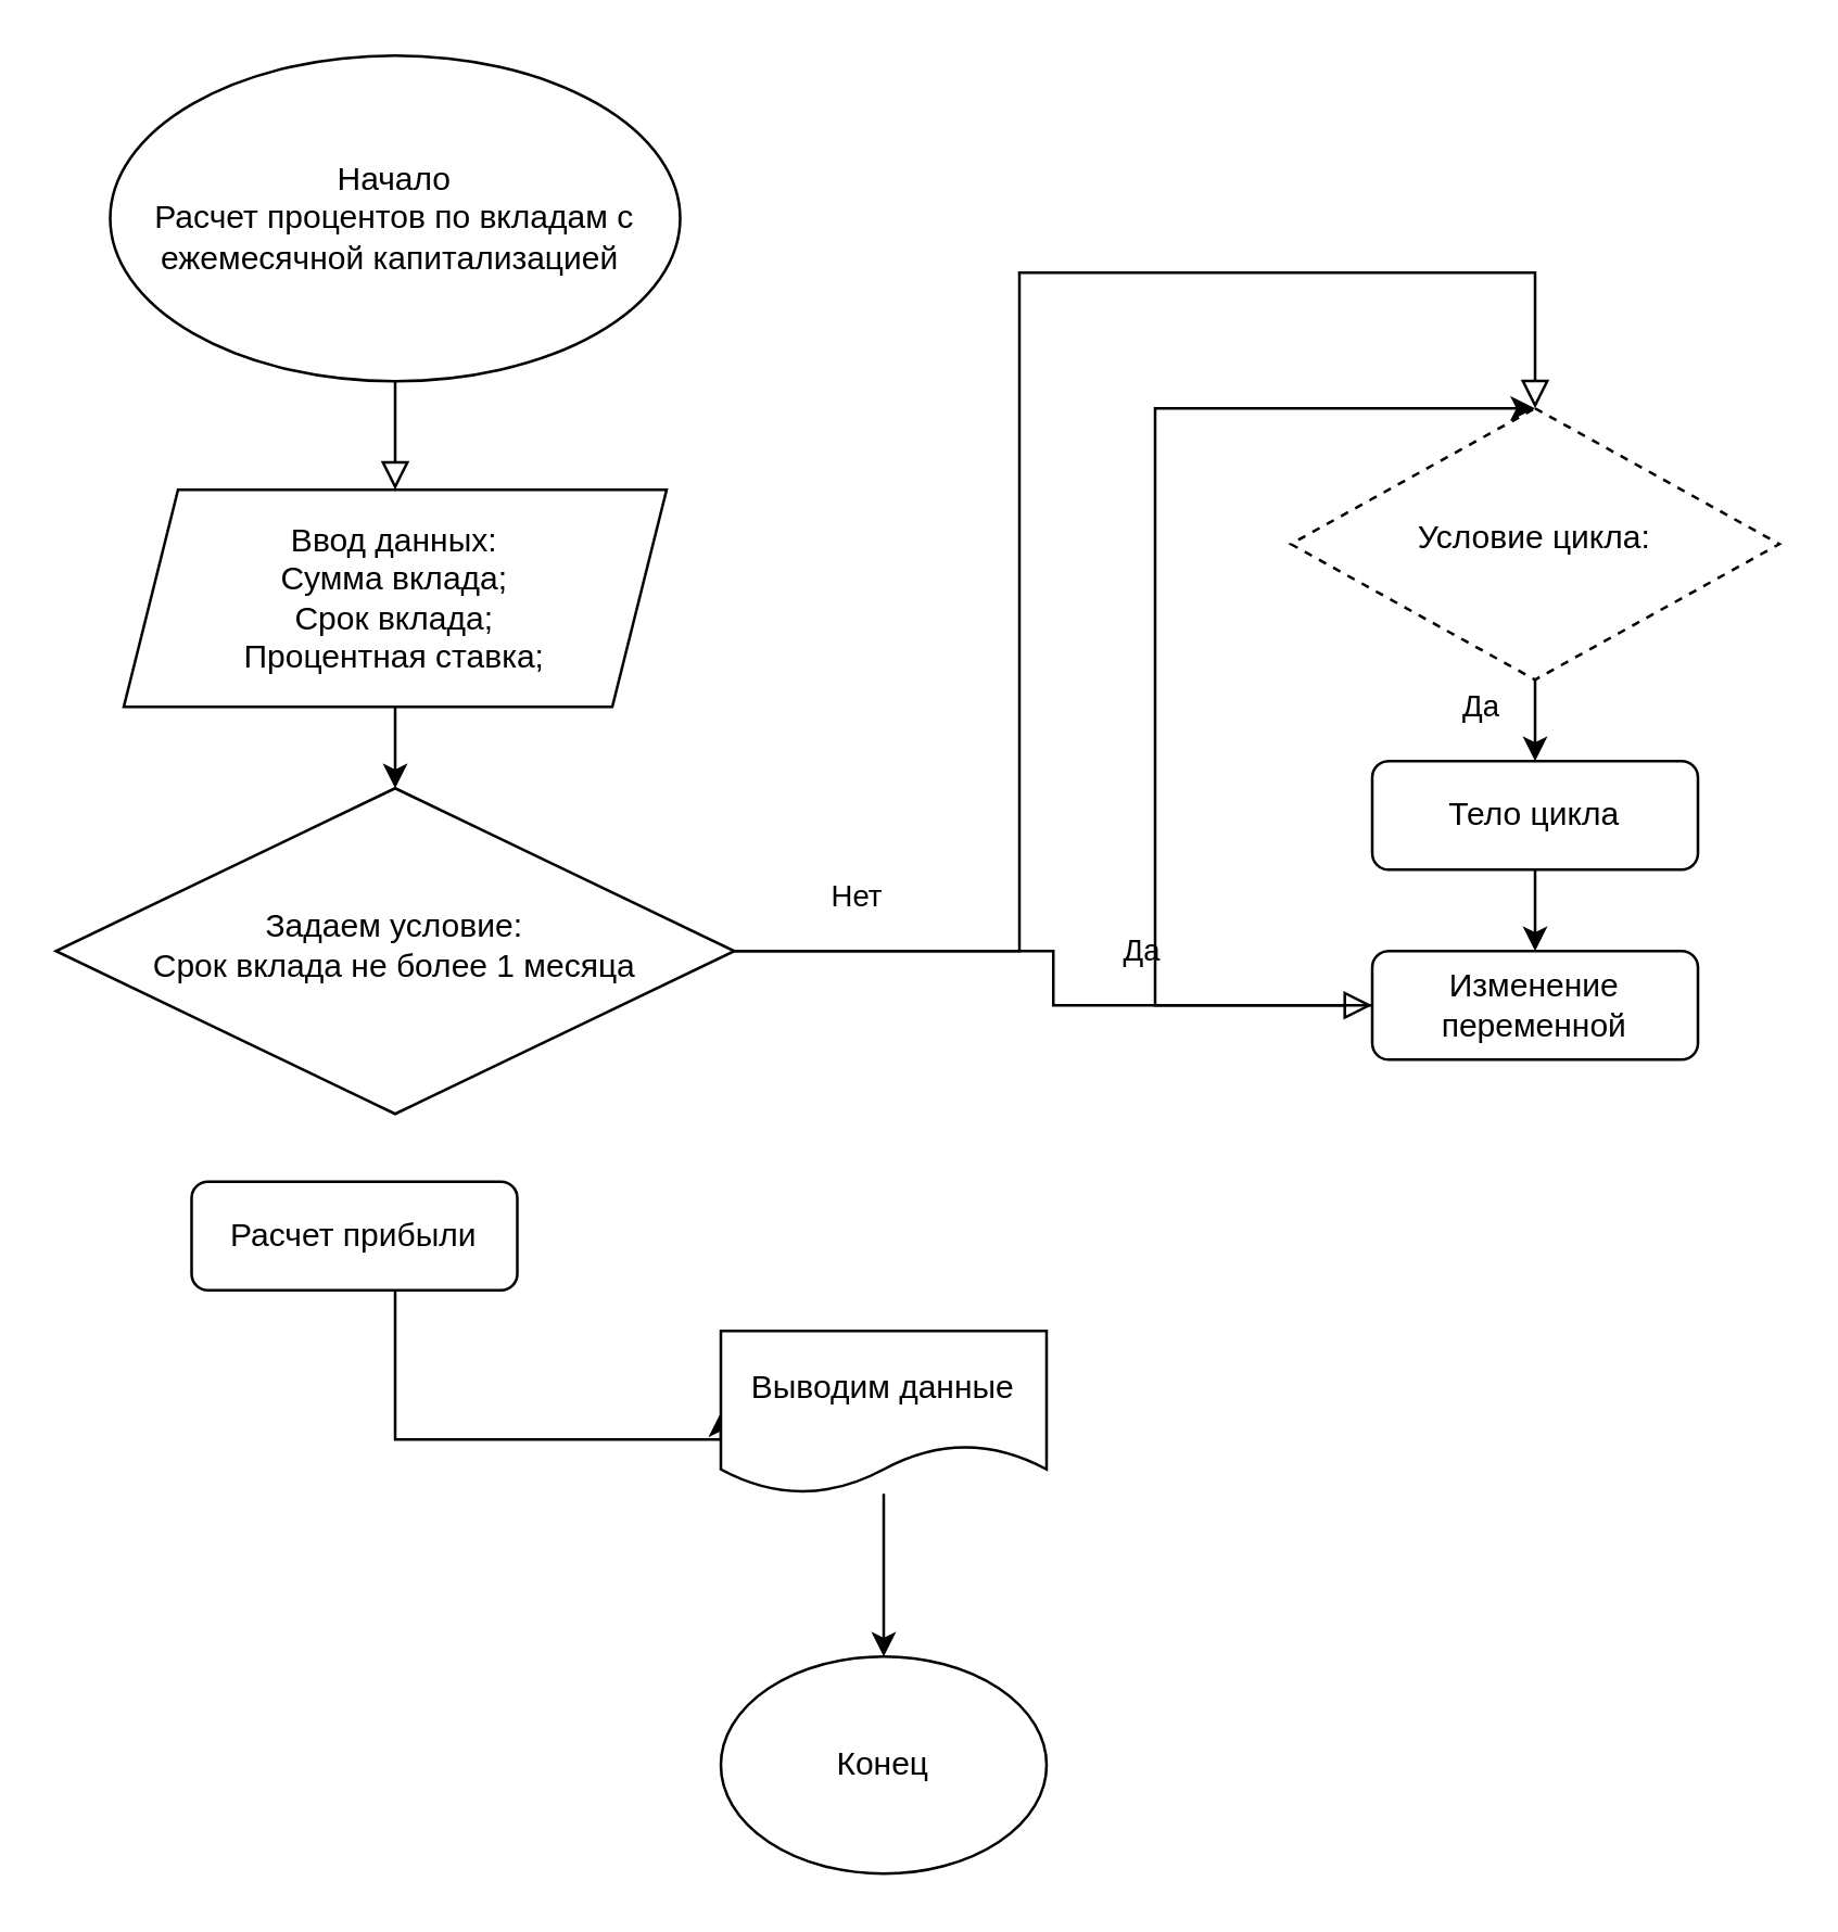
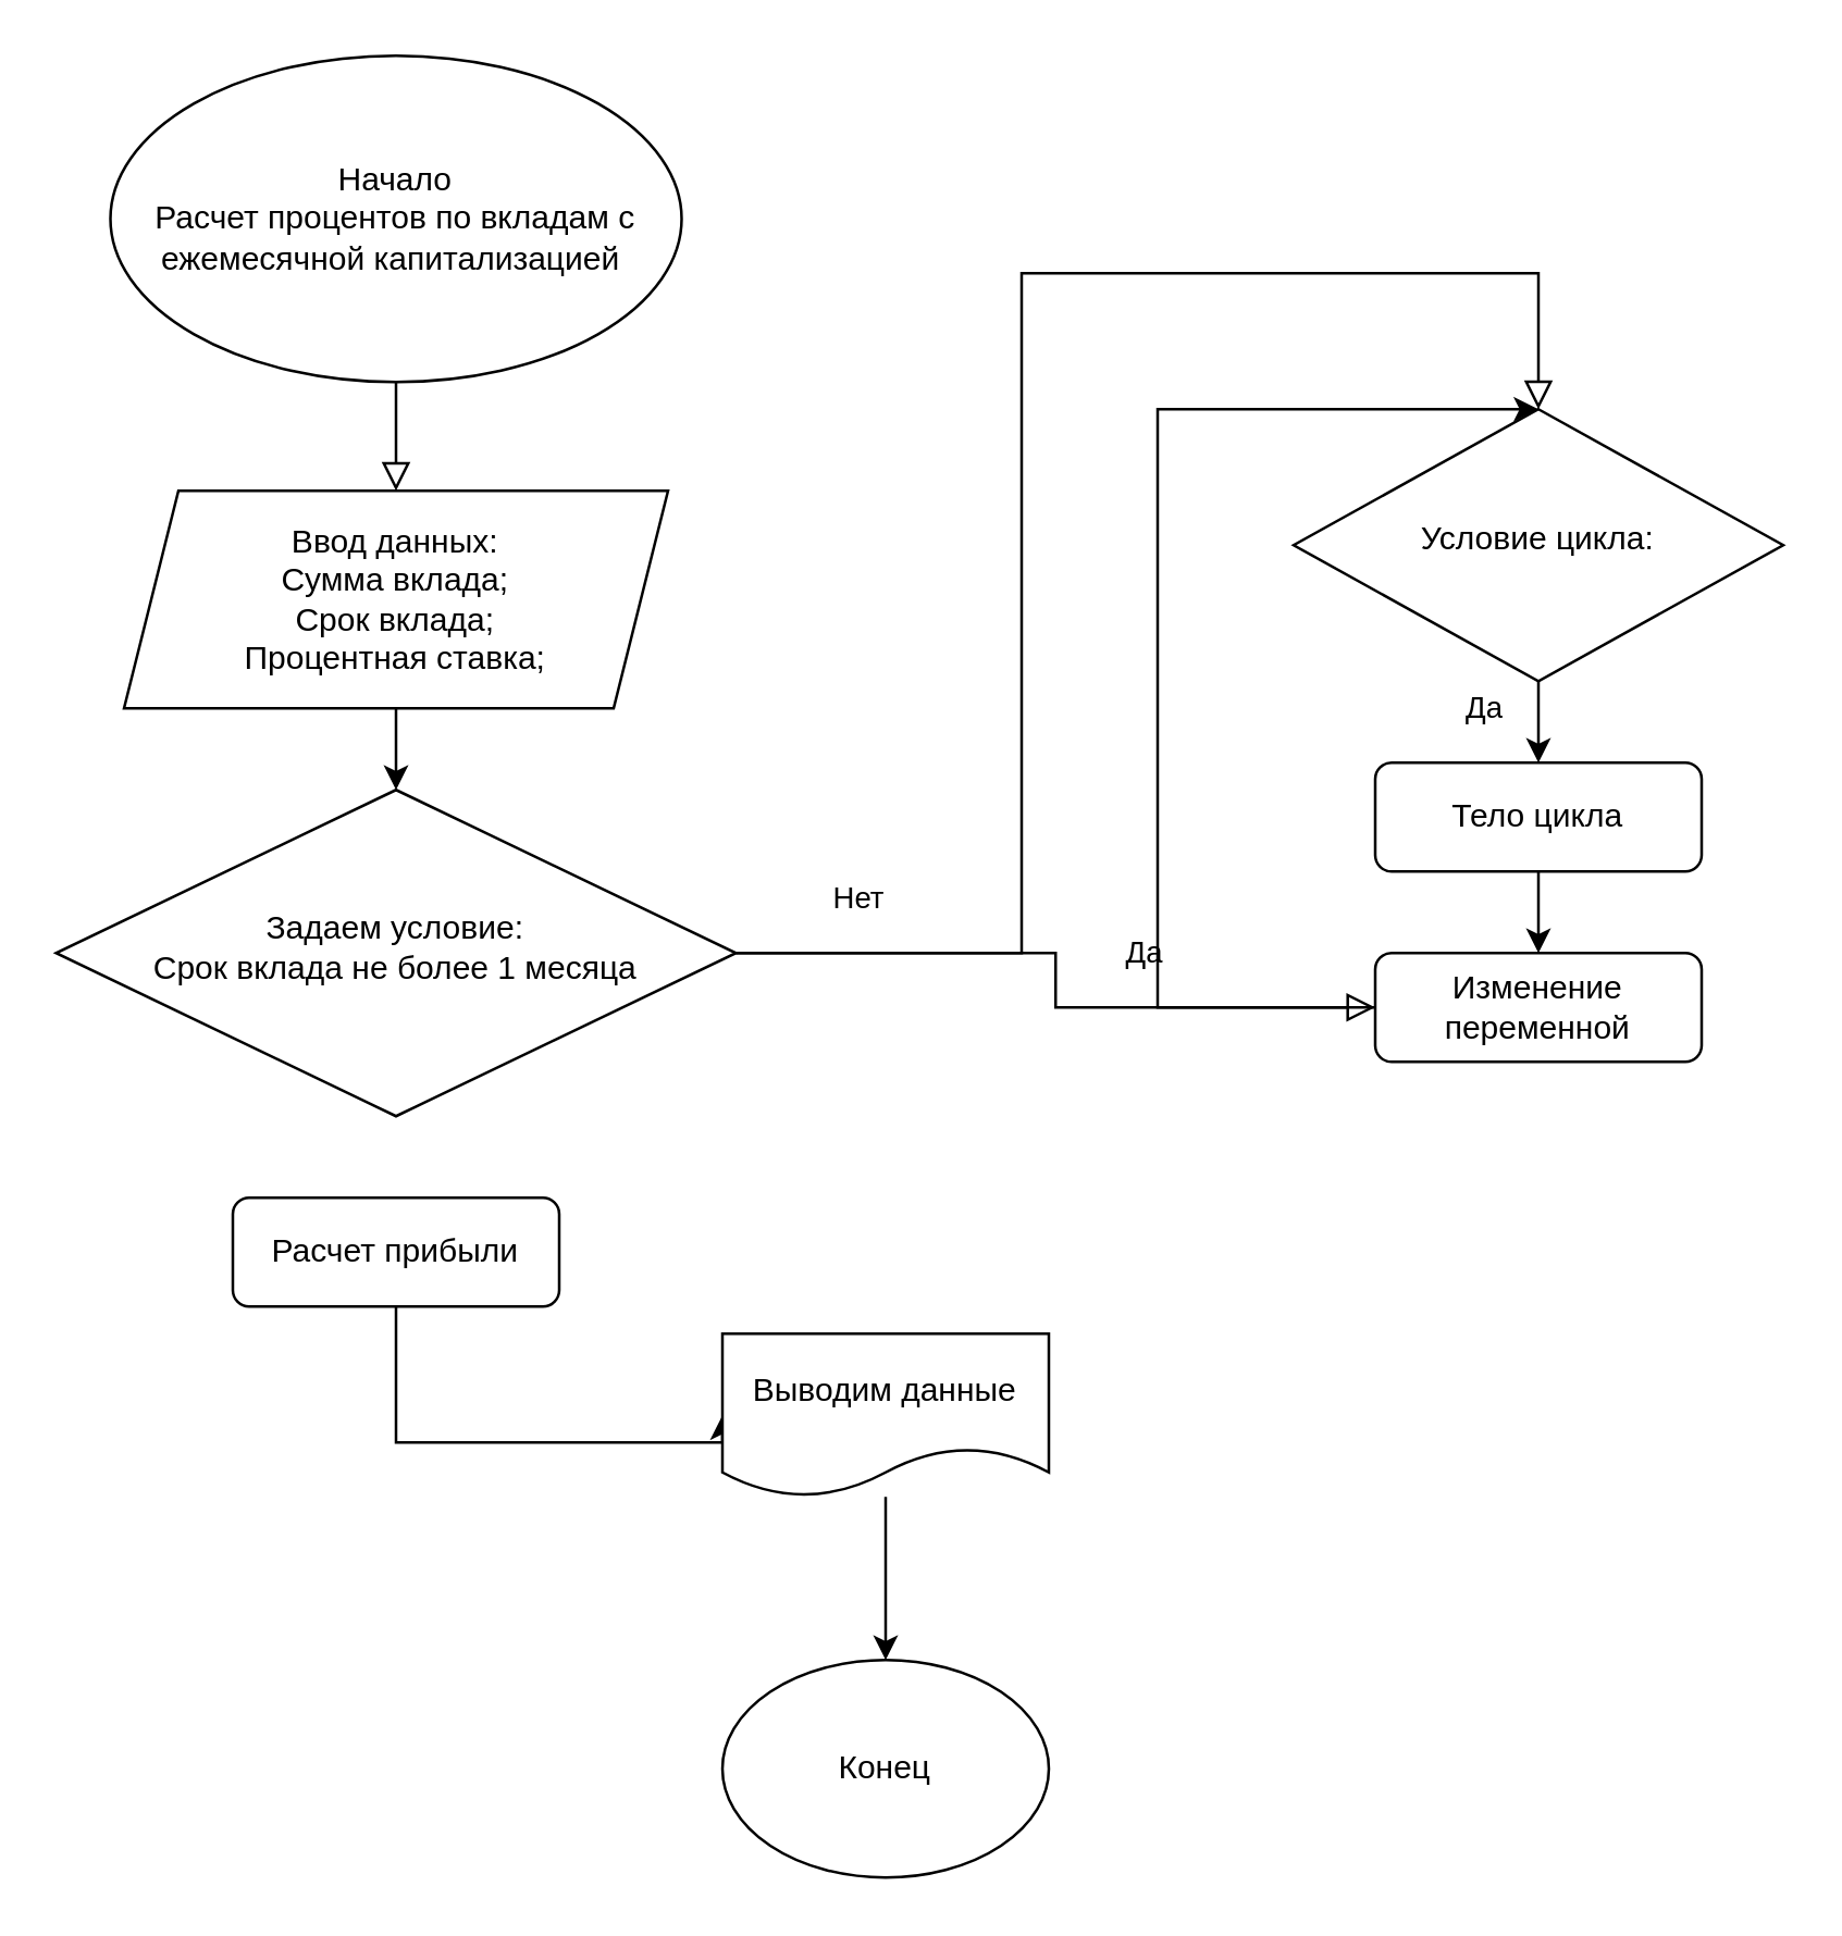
  <mxCell id="0" />
  <mxCell id="1" parent="0" />
  <mxCell id="2" value="" style="rounded=0;html=1;jettySize=auto;orthogonalLoop=1;fontSize=11;endArrow=block;endFill=0;endSize=8;strokeWidth=1;shadow=0;labelBackgroundColor=none;edgeStyle=orthogonalEdgeStyle;" parent="1" edge="1"><mxGeometry relative="1" as="geometry"><mxPoint x="145" y="130" as="sourcePoint" /><mxPoint x="145" y="180" as="targetPoint" /></mxGeometry></mxCell>
  <mxCell id="3" value="" style="edgeStyle=orthogonalEdgeStyle;rounded=0;orthogonalLoop=1;jettySize=auto;html=1;" edge="1" parent="1" source="4" target="16"><mxGeometry relative="1" as="geometry" /></mxCell>
  <mxCell id="4" value="Тело цикла" style="rounded=1;whiteSpace=wrap;html=1;fontSize=12;glass=0;strokeWidth=1;shadow=0;" parent="1" vertex="1"><mxGeometry x="505" y="280" width="120" height="40" as="geometry" /></mxCell>
  <mxCell id="5" value="Да" style="rounded=0;html=1;jettySize=auto;orthogonalLoop=1;fontSize=11;endArrow=block;endFill=0;endSize=8;strokeWidth=1;shadow=0;labelBackgroundColor=none;edgeStyle=orthogonalEdgeStyle;" parent="1" source="7" target="16" edge="1"><mxGeometry x="0.333" y="20" relative="1" as="geometry"><mxPoint as="offset" /></mxGeometry></mxCell>
  <mxCell id="6" value="Нет" style="edgeStyle=orthogonalEdgeStyle;rounded=0;html=1;jettySize=auto;orthogonalLoop=1;fontSize=11;endArrow=block;endFill=0;endSize=8;strokeWidth=1;shadow=0;labelBackgroundColor=none;entryX=0.5;entryY=0;entryDx=0;entryDy=0;" parent="1" source="7" target="14" edge="1"><mxGeometry x="-0.849" y="20" relative="1" as="geometry"><mxPoint as="offset" /><mxPoint x="565" y="110" as="targetPoint" /><Array as="points"><mxPoint x="375" y="350" /><mxPoint x="375" y="100" /><mxPoint x="565" y="100" /></Array></mxGeometry></mxCell>
  <mxCell id="7" value="Задаем условие:&lt;br&gt;Срок вклада не более 1 месяца" style="rhombus;whiteSpace=wrap;html=1;shadow=0;fontFamily=Helvetica;fontSize=12;align=center;strokeWidth=1;spacing=6;spacingTop=-4;" parent="1" vertex="1"><mxGeometry x="20" y="290" width="250" height="120" as="geometry" /></mxCell>
  <mxCell id="8" style="edgeStyle=orthogonalEdgeStyle;rounded=0;orthogonalLoop=1;jettySize=auto;html=1;entryX=0;entryY=0.5;entryDx=0;entryDy=0;" edge="1" parent="1" source="9" target="18"><mxGeometry relative="1" as="geometry"><mxPoint x="255" y="530" as="targetPoint" /><Array as="points"><mxPoint x="145" y="530" /></Array></mxGeometry></mxCell>
- <mxCell id="9" value="Расчет прибыли" style="rounded=1;whiteSpace=wrap;html=1;fontSize=12;glass=0;strokeWidth=1;shadow=0;" parent="1" vertex="1"><mxGeometry x="70" y="435" width="120" height="40" as="geometry" /></mxCell>
+ <mxCell id="9" value="Расчет прибыли" style="rounded=1;whiteSpace=wrap;html=1;fontSize=12;glass=0;strokeWidth=1;shadow=0;" parent="1" vertex="1"><mxGeometry x="85" y="440" width="120" height="40" as="geometry" /></mxCell>
  <mxCell id="10" value="Начало&lt;br&gt;Расчет процентов по вкладам с ежемесячной капитализацией&amp;nbsp;" style="ellipse;whiteSpace=wrap;html=1;" vertex="1" parent="1"><mxGeometry x="40" y="20" width="210" height="120" as="geometry" /></mxCell>
  <mxCell id="11" style="edgeStyle=orthogonalEdgeStyle;rounded=0;orthogonalLoop=1;jettySize=auto;html=1;entryX=0.5;entryY=0;entryDx=0;entryDy=0;" edge="1" parent="1" source="12" target="7"><mxGeometry relative="1" as="geometry" /></mxCell>
  <mxCell id="12" value="Ввод данных:&lt;br&gt;Сумма вклада;&lt;br&gt;Срок вклада;&lt;br&gt;Процентная ставка;" style="shape=parallelogram;perimeter=parallelogramPerimeter;whiteSpace=wrap;html=1;fixedSize=1;" vertex="1" parent="1"><mxGeometry x="45" y="180" width="200" height="80" as="geometry" /></mxCell>
  <mxCell id="13" value="Да" style="edgeStyle=orthogonalEdgeStyle;rounded=0;orthogonalLoop=1;jettySize=auto;html=1;" edge="1" parent="1" source="14" target="4"><mxGeometry x="0.2" y="-20" relative="1" as="geometry"><mxPoint as="offset" /></mxGeometry></mxCell>
- <mxCell id="14" value="Условие цикла:&lt;br&gt;" style="rhombus;whiteSpace=wrap;html=1;shadow=0;fontFamily=Helvetica;fontSize=12;align=center;strokeWidth=1;spacing=6;spacingTop=-4;dashed=1;" vertex="1" parent="1"><mxGeometry x="475" y="150" width="180" height="100" as="geometry" /></mxCell>
+ <mxCell id="14" value="Условие цикла:&lt;br&gt;" style="rhombus;whiteSpace=wrap;html=1;shadow=0;fontFamily=Helvetica;fontSize=12;align=center;strokeWidth=1;spacing=6;spacingTop=-4;" vertex="1" parent="1"><mxGeometry x="475" y="150" width="180" height="100" as="geometry" /></mxCell>
  <mxCell id="15" style="edgeStyle=orthogonalEdgeStyle;rounded=0;orthogonalLoop=1;jettySize=auto;html=1;" edge="1" parent="1" source="16" target="14"><mxGeometry relative="1" as="geometry"><mxPoint x="445" y="150" as="targetPoint" /><Array as="points"><mxPoint x="425" y="370" /><mxPoint x="425" y="150" /></Array></mxGeometry></mxCell>
  <mxCell id="16" value="Изменение переменной" style="rounded=1;whiteSpace=wrap;html=1;fontSize=12;glass=0;strokeWidth=1;shadow=0;" vertex="1" parent="1"><mxGeometry x="505" y="350" width="120" height="40" as="geometry" /></mxCell>
  <mxCell id="17" style="edgeStyle=orthogonalEdgeStyle;rounded=0;orthogonalLoop=1;jettySize=auto;html=1;entryX=0.5;entryY=0;entryDx=0;entryDy=0;" edge="1" parent="1" source="18" target="19"><mxGeometry relative="1" as="geometry" /></mxCell>
  <mxCell id="18" value="Выводим данные" style="shape=document;whiteSpace=wrap;html=1;boundedLbl=1;" vertex="1" parent="1"><mxGeometry x="265" y="490" width="120" height="60" as="geometry" /></mxCell>
  <mxCell id="19" value="Конец" style="ellipse;whiteSpace=wrap;html=1;" vertex="1" parent="1"><mxGeometry x="265" y="610" width="120" height="80" as="geometry" /></mxCell>
